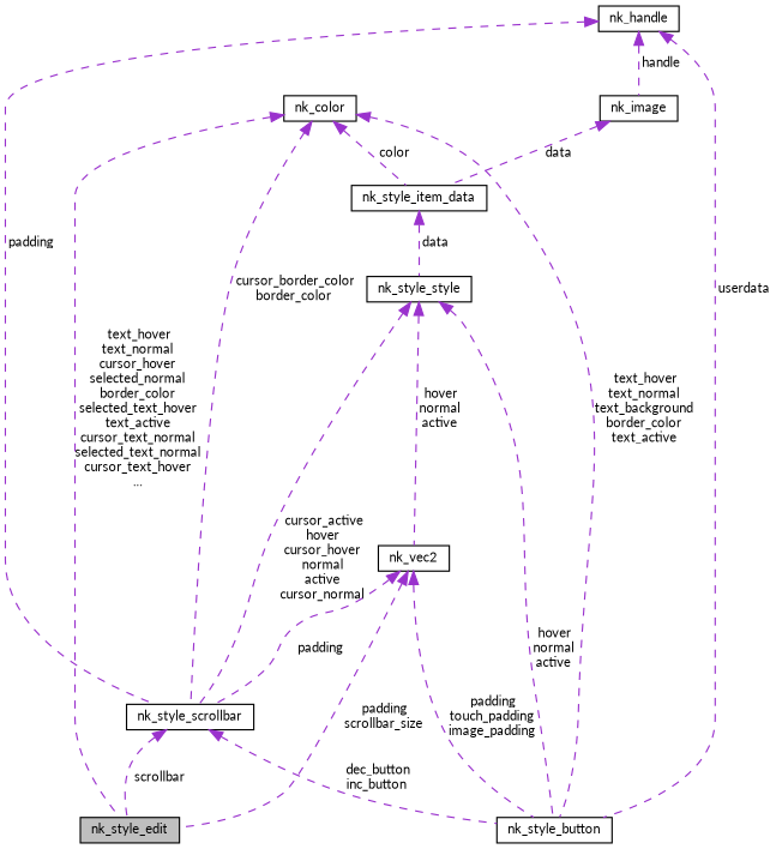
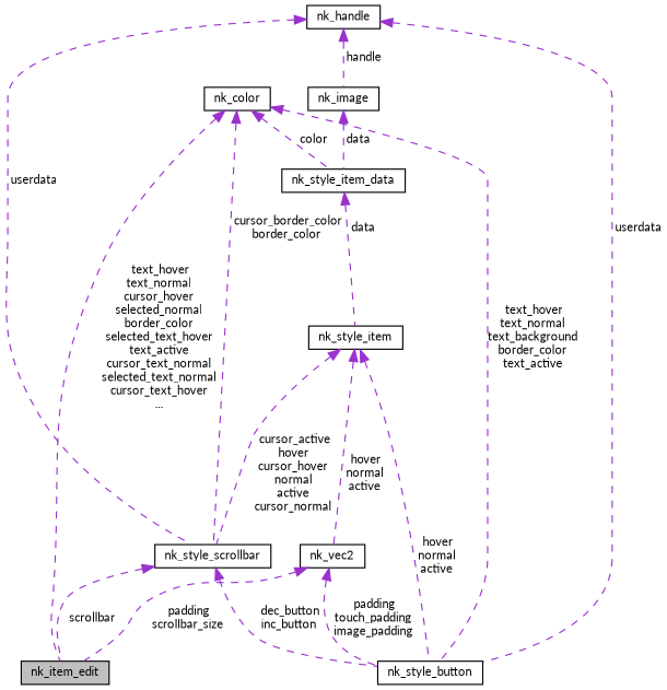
  digraph {
    fontname=Lato
    node [color=black fillcolor=white fontname=Lato fontsize=10 shape=record style=filled]
    edge [color=darkorchid3 dir=back fontname=Lato fontsize=10 labelfontname=Helvetica labelfontsize=10 style=dashed]
-   n1 [fillcolor=grey75 fontcolor=black height=0.2 label=nk_style_edit width=0.4]
-   n2 [height=0.2 label=nk_style_style width=0.4]
+   n1 [fillcolor=grey75 fontcolor=black height=0.2 label=nk_item_edit width=0.4]
+   n2 [height=0.2 label=nk_style_item width=0.4]
    n3 [height=0.2 label=nk_style_scrollbar width=0.4]
    n4 [height=0.2 label=nk_style_button width=0.4]
    n5 [height=0.2 label=nk_vec2 width=0.4]
    n6 [height=0.2 label=nk_style_item_data width=0.4]
    n7 [height=0.2 label=nk_color width=0.4]
    n8 [height=0.2 label=nk_image width=0.4]
    n9 [height=0.2 label=nk_handle width=0.4]
    n2 -> n3 [label=" cursor_active\nhover\ncursor_hover\nnormal\nactive\ncursor_normal"]
    n2 -> n4 [label=" hover\nnormal\nactive"]
    n2 -> n5 [label=" hover\nnormal\nactive"]
    n3 -> n1 [label=" scrollbar"]
    n3 -> n4 [label=" dec_button\ninc_button"]
    n5 -> n1 [label=" padding\nscrollbar_size"]
-   n5 -> n3 [label=" padding"]
    n5 -> n4 [label=" padding\ntouch_padding\nimage_padding"]
    n6 -> n2 [label=" data"]
    n7 -> n1 [label=" text_hover\ntext_normal\ncursor_hover\nselected_normal\nborder_color\nselected_text_hover\ntext_active\ncursor_text_normal\nselected_text_normal\ncursor_text_hover\n..."]
    n7 -> n3 [label=" cursor_border_color\nborder_color"]
    n7 -> n4 [label=" text_hover\ntext_normal\ntext_background\nborder_color\ntext_active"]
    n7 -> n6 [label=" color"]
    n8 -> n6 [label=" data"]
-   n9 -> n3 [label=" padding"]
+   n9 -> n3 [label=" userdata"]
    n9 -> n4 [label=" userdata"]
    n9 -> n8 [label=" handle"]
  }
